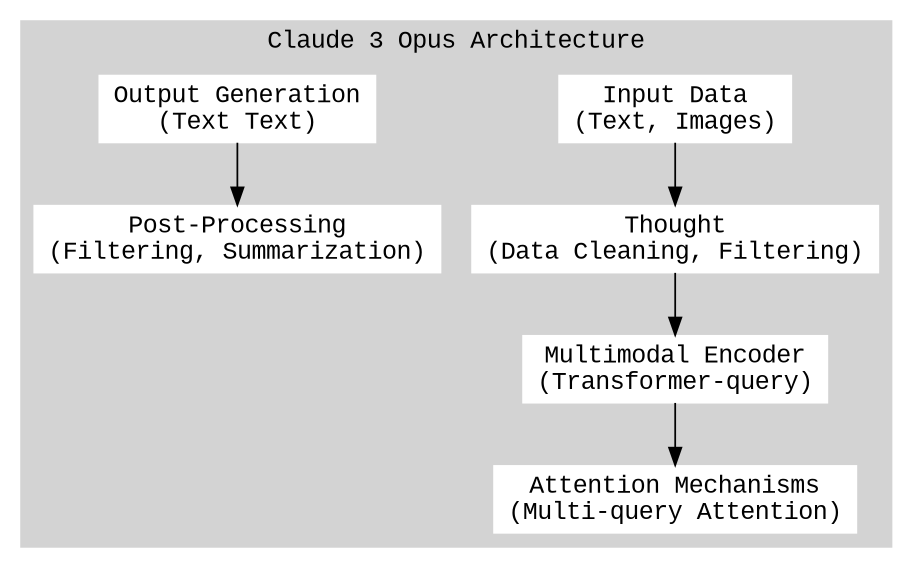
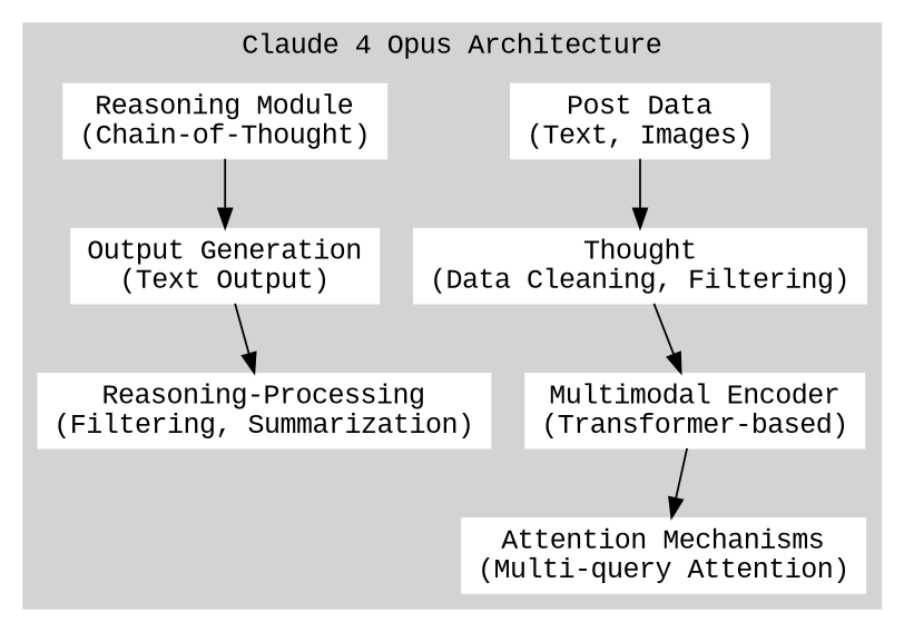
  digraph {
    fontname="Liberation Mono"
    rankdir=TB
    node [color=white fontname="Liberation Mono" shape=box style=filled]
    edge [fontname="Liberation Mono"]
-   n1 [label="Input Data\n(Text, Images)"]
+   n1 [label="Post Data\n(Text, Images)"]
    n2 [label="Thought\n(Data Cleaning, Filtering)"]
-   n3 [label="Multimodal Encoder\n(Transformer-query)"]
+   n3 [label="Multimodal Encoder\n(Transformer-based)"]
    n4 [label="Attention Mechanisms\n(Multi-query Attention)"]
-   n6 [label="Output Generation\n(Text Text)"]
-   n7 [label="Post-Processing\n(Filtering, Summarization)"]
+   n5 [label="Reasoning Module\n(Chain-of-Thought)"]
+   n6 [label="Output Generation\n(Text Output)"]
+   n7 [label="Reasoning-Processing\n(Filtering, Summarization)"]
    subgraph cluster_1 {
      color=lightgrey
-     label="Claude 3 Opus Architecture"
+     label="Claude 4 Opus Architecture"
      style=filled
      n1
      n2
      n3
      n4
+     n5
      n6
      n7
    }
    n1 -> n2
    n2 -> n3
    n3 -> n4
+   n5 -> n6
    n6 -> n7
  }
